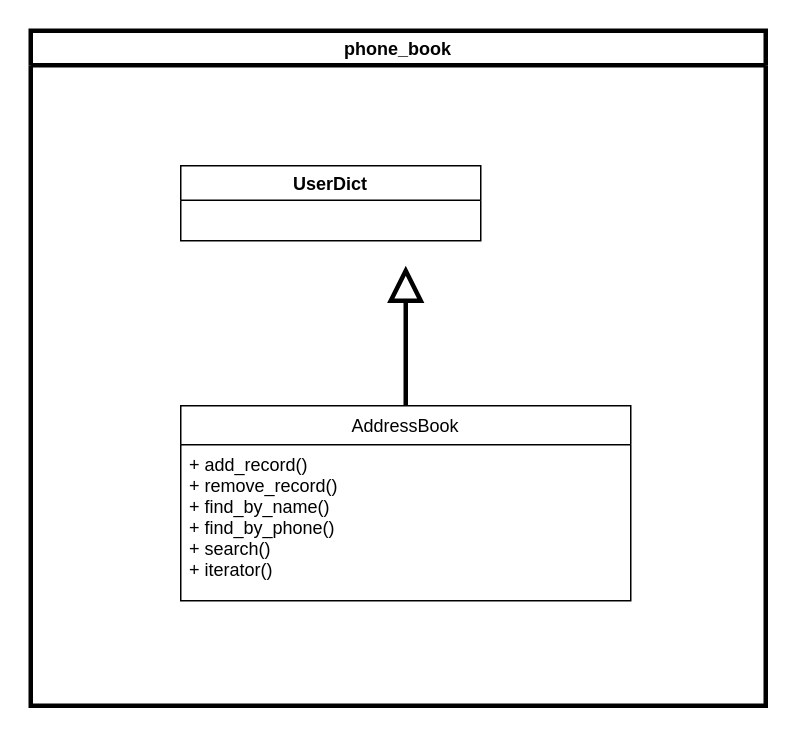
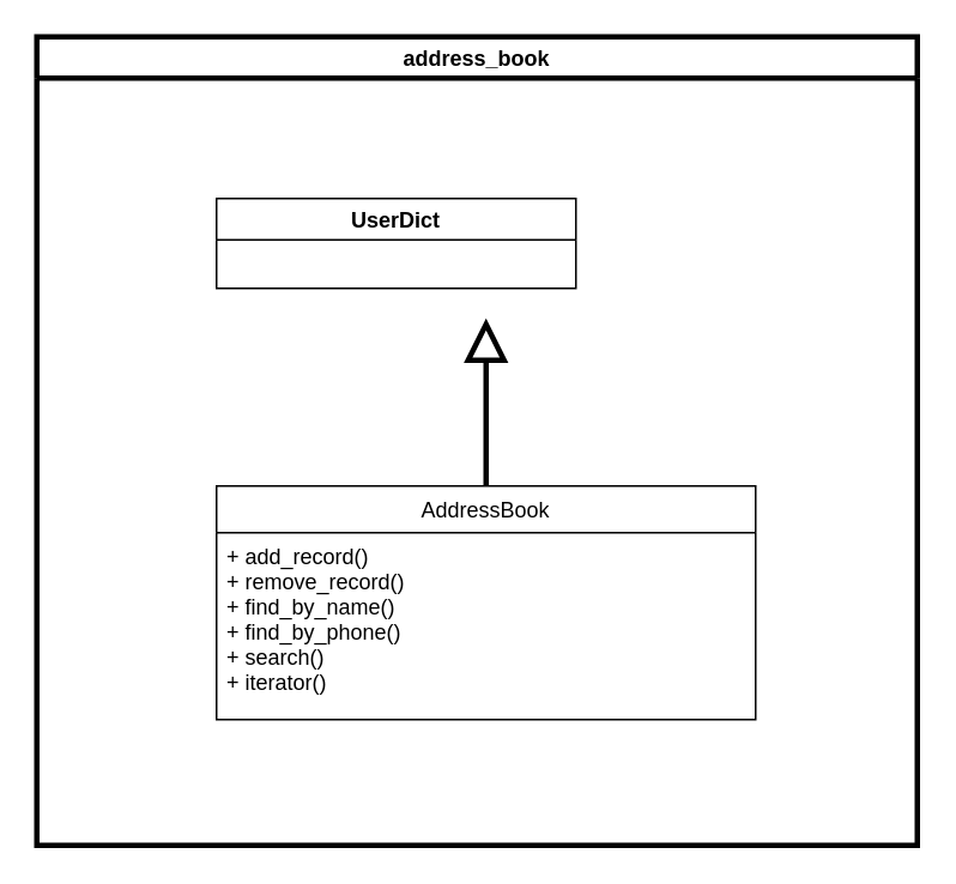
  <mxCell id="0" />
  <mxCell id="1" parent="0" />
  <mxCell id="2" value="AddressBook" style="swimlane;fontStyle=0;childLayout=stackLayout;horizontal=1;startSize=26;fillColor=none;horizontalStack=0;resizeParent=1;resizeParentMax=0;resizeLast=0;collapsible=1;marginBottom=0;" vertex="1" parent="1"><mxGeometry x="120" y="270" width="300" height="130" as="geometry" /></mxCell>
  <mxCell id="3" value="+ add_record()&#10;+ remove_record()&#10;+ find_by_name()&#10;+ find_by_phone()&#10;+ search()&#10;+ iterator()" style="text;strokeColor=none;fillColor=none;align=left;verticalAlign=top;spacingLeft=4;spacingRight=4;overflow=hidden;rotatable=0;points=[[0,0.5],[1,0.5]];portConstraint=eastwest;" vertex="1" parent="2"><mxGeometry y="26" width="300" height="104" as="geometry" /></mxCell>
  <mxCell id="4" value="UserDict" style="swimlane;" vertex="1" parent="1"><mxGeometry x="120" y="110" width="200" height="50" as="geometry" /></mxCell>
  <mxCell id="5" value="" style="triangle;whiteSpace=wrap;html=1;direction=north;strokeWidth=3;" vertex="1" parent="1"><mxGeometry x="260" y="180" width="20" height="20" as="geometry" /></mxCell>
  <mxCell id="6" value="" style="endArrow=none;html=1;exitX=0.5;exitY=0;exitDx=0;exitDy=0;entryX=0;entryY=0.5;entryDx=0;entryDy=0;strokeWidth=3;" edge="1" parent="1" source="2" target="5"><mxGeometry width="50" height="50" relative="1" as="geometry"><mxPoint x="240" y="240" as="sourcePoint" /><mxPoint x="290" y="190" as="targetPoint" /></mxGeometry></mxCell>
- <mxCell id="7" value="phone_book" style="swimlane;strokeWidth=3;" vertex="1" parent="1"><mxGeometry x="20" y="20" width="490" height="450" as="geometry" /></mxCell>
+ <mxCell id="7" value="address_book" style="swimlane;strokeWidth=3;" vertex="1" parent="1"><mxGeometry x="20" y="20" width="490" height="450" as="geometry" /></mxCell>
